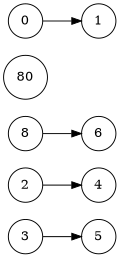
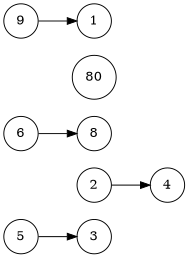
  digraph {
    rankdir=LR
    node [shape=circle]
    edge [arrowhead=normal]
    n1 [label=3]
    n2 [label=2]
    n3 [label=8]
    n4 [label=80]
    n5 [label=4]
    n6 [label=1]
    n7 [label=5]
-   n8 [label=0]
+   n8 [label=9]
    n9 [label=6]
    subgraph sub_1 {
      rank=same
      n1
      n2
      n3
      n4
    }
    n2 -> n5
-   n1 -> n7
+   n7 -> n1
    n8 -> n6
-   n3 -> n9
+   n9 -> n3
  }
